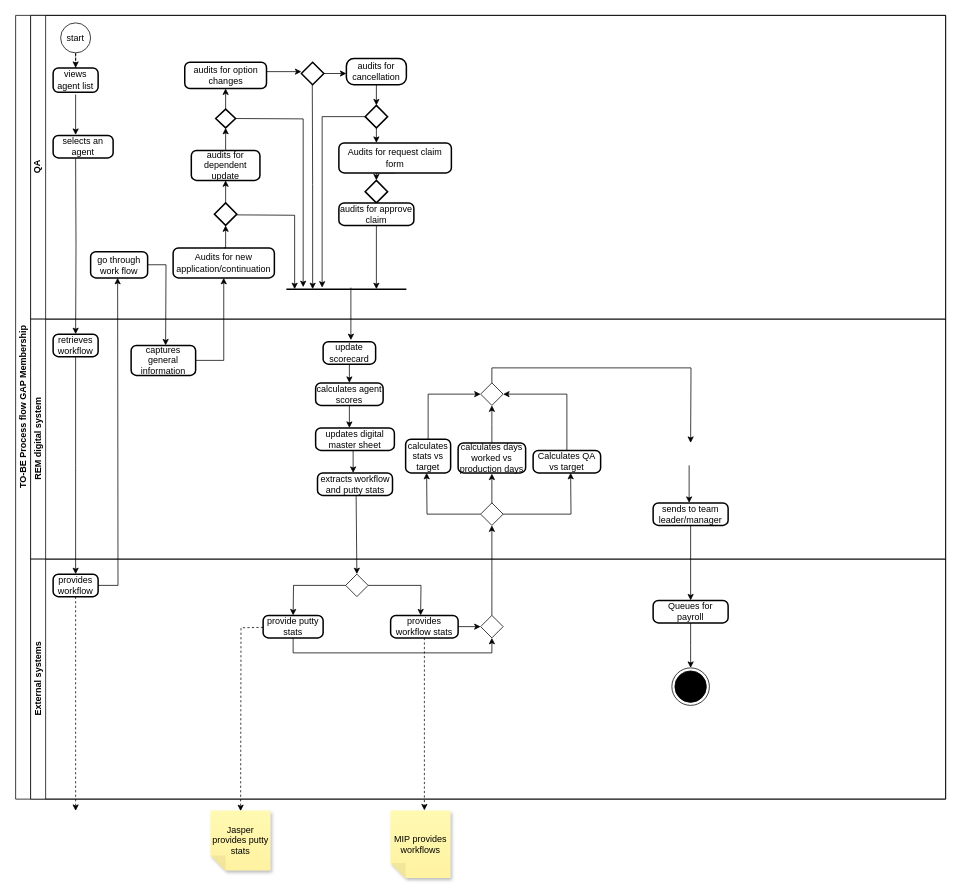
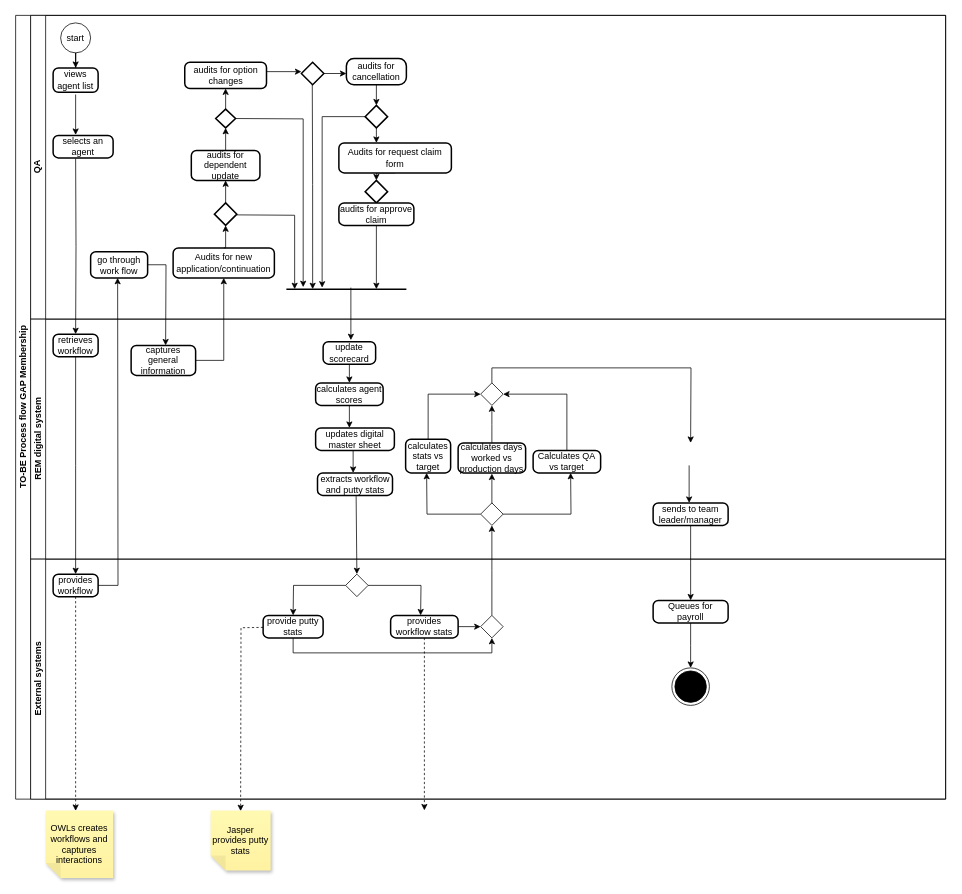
  <mxCell id="0" />
  <mxCell id="1" parent="0" />
  <mxCell id="2" value="TO-BE Process flow GAP Membership" style="swimlane;html=1;childLayout=stackLayout;resizeParent=1;resizeParentMax=0;horizontal=0;startSize=20;horizontalStack=0;" parent="1" vertex="1"><mxGeometry x="20" y="20" width="1240" height="1045" as="geometry" /></mxCell>
  <mxCell id="3" value="QA" style="swimlane;html=1;startSize=20;horizontal=0;" parent="2" vertex="1"><mxGeometry x="20" width="1220" height="405" as="geometry" /></mxCell>
  <mxCell id="4" style="edgeStyle=orthogonalEdgeStyle;rounded=0;orthogonalLoop=1;jettySize=auto;html=1;exitX=0.5;exitY=1;exitDx=0;exitDy=0;" edge="1" parent="3" source="7"><mxGeometry relative="1" as="geometry"><mxPoint x="60" y="70" as="targetPoint" /></mxGeometry></mxCell>
  <mxCell id="5" value="start" style="ellipse;whiteSpace=wrap;html=1;" parent="3" vertex="1"><mxGeometry x="40" y="10" width="40" height="40" as="geometry" /></mxCell>
- <mxCell id="6" value="" style="edgeStyle=orthogonalEdgeStyle;rounded=0;orthogonalLoop=1;jettySize=auto;html=1;exitX=0.5;exitY=1;exitDx=0;exitDy=0;dashed=1;" edge="1" parent="3" source="5" target="7"><mxGeometry relative="1" as="geometry"><mxPoint x="140" y="190" as="targetPoint" /><mxPoint x="140" y="170" as="sourcePoint" /></mxGeometry></mxCell>
+ <mxCell id="6" value="" style="edgeStyle=orthogonalEdgeStyle;rounded=0;orthogonalLoop=1;jettySize=auto;html=1;exitX=0.5;exitY=1;exitDx=0;exitDy=0;" edge="1" parent="3" source="5" target="7"><mxGeometry relative="1" as="geometry"><mxPoint x="140" y="190" as="targetPoint" /><mxPoint x="140" y="170" as="sourcePoint" /></mxGeometry></mxCell>
  <mxCell id="7" value="views agent list" style="rounded=1;whiteSpace=wrap;html=1;absoluteArcSize=1;arcSize=14;strokeWidth=2;" vertex="1" parent="3"><mxGeometry x="30" y="70" width="60" height="32.5" as="geometry" /></mxCell>
  <mxCell id="8" style="edgeStyle=orthogonalEdgeStyle;rounded=0;orthogonalLoop=1;jettySize=auto;html=1;exitX=1;exitY=0.5;exitDx=0;exitDy=0;" edge="1" parent="3"><mxGeometry relative="1" as="geometry"><mxPoint x="361" y="75" as="targetPoint" /><mxPoint x="310" y="75" as="sourcePoint" /></mxGeometry></mxCell>
  <mxCell id="9" style="edgeStyle=orthogonalEdgeStyle;rounded=0;orthogonalLoop=1;jettySize=auto;html=1;exitX=0.5;exitY=1;exitDx=0;exitDy=0;" edge="1" parent="3" source="10"><mxGeometry relative="1" as="geometry"><mxPoint x="461" y="120" as="targetPoint" /></mxGeometry></mxCell>
  <mxCell id="10" value="audits for cancellation" style="rounded=1;whiteSpace=wrap;html=1;absoluteArcSize=1;arcSize=20;strokeWidth=2;" vertex="1" parent="3"><mxGeometry x="421" y="57.5" width="80" height="35" as="geometry" /></mxCell>
  <mxCell id="11" style="edgeStyle=orthogonalEdgeStyle;rounded=0;orthogonalLoop=1;jettySize=auto;html=1;entryX=0.75;entryY=0.5;entryDx=0;entryDy=0;entryPerimeter=0;" edge="1" parent="3" source="36" target="33"><mxGeometry relative="1" as="geometry"><mxPoint x="461" y="360" as="targetPoint" /><mxPoint x="461" y="280" as="sourcePoint" /></mxGeometry></mxCell>
  <mxCell id="12" style="edgeStyle=orthogonalEdgeStyle;rounded=0;orthogonalLoop=1;jettySize=auto;html=1;exitX=0.5;exitY=1;exitDx=0;exitDy=0;" edge="1" parent="3" source="13"><mxGeometry relative="1" as="geometry"><mxPoint x="461" y="220" as="targetPoint" /></mxGeometry></mxCell>
  <mxCell id="13" value="Audits for request claim form" style="rounded=1;whiteSpace=wrap;html=1;absoluteArcSize=1;arcSize=14;strokeWidth=2;" vertex="1" parent="3"><mxGeometry x="411" y="170" width="150" height="40" as="geometry" /></mxCell>
  <mxCell id="14" style="edgeStyle=orthogonalEdgeStyle;rounded=0;orthogonalLoop=1;jettySize=auto;html=1;exitX=1;exitY=0.5;exitDx=0;exitDy=0;exitPerimeter=0;" edge="1" parent="3" source="16"><mxGeometry relative="1" as="geometry"><mxPoint x="421" y="78" as="targetPoint" /></mxGeometry></mxCell>
  <mxCell id="15" style="edgeStyle=orthogonalEdgeStyle;rounded=0;orthogonalLoop=1;jettySize=auto;html=1;exitX=0.5;exitY=1;exitDx=0;exitDy=0;exitPerimeter=0;entryX=0.219;entryY=1.3;entryDx=0;entryDy=0;entryPerimeter=0;" edge="1" parent="3"><mxGeometry relative="1" as="geometry"><mxPoint x="376.04" y="365" as="targetPoint" /><mxPoint x="375.5" y="84.5" as="sourcePoint" /></mxGeometry></mxCell>
  <mxCell id="16" value="" style="strokeWidth=2;html=1;shape=mxgraph.flowchart.decision;whiteSpace=wrap;" vertex="1" parent="3"><mxGeometry x="361" y="62.5" width="30" height="30" as="geometry" /></mxCell>
  <mxCell id="17" style="edgeStyle=orthogonalEdgeStyle;rounded=0;orthogonalLoop=1;jettySize=auto;html=1;exitX=0.5;exitY=1;exitDx=0;exitDy=0;exitPerimeter=0;" edge="1" parent="3" source="19"><mxGeometry relative="1" as="geometry"><mxPoint x="461" y="170" as="targetPoint" /></mxGeometry></mxCell>
  <mxCell id="18" style="edgeStyle=orthogonalEdgeStyle;rounded=0;orthogonalLoop=1;jettySize=auto;html=1;exitX=0;exitY=0.5;exitDx=0;exitDy=0;exitPerimeter=0;entryX=0.298;entryY=0.3;entryDx=0;entryDy=0;entryPerimeter=0;" edge="1" parent="3" source="19" target="33"><mxGeometry relative="1" as="geometry"><mxPoint x="390" y="360" as="targetPoint" /></mxGeometry></mxCell>
  <mxCell id="19" value="" style="strokeWidth=2;html=1;shape=mxgraph.flowchart.decision;whiteSpace=wrap;" vertex="1" parent="3"><mxGeometry x="446" y="120" width="30" height="30" as="geometry" /></mxCell>
  <mxCell id="20" style="edgeStyle=orthogonalEdgeStyle;rounded=0;orthogonalLoop=1;jettySize=auto;html=1;exitX=1;exitY=0.5;exitDx=0;exitDy=0;" edge="1" parent="3" source="21"><mxGeometry relative="1" as="geometry"><mxPoint x="180" y="440" as="targetPoint" /></mxGeometry></mxCell>
  <mxCell id="21" value="go through work flow" style="rounded=1;whiteSpace=wrap;html=1;absoluteArcSize=1;arcSize=14;strokeWidth=2;" vertex="1" parent="3"><mxGeometry x="80" y="315" width="76" height="35" as="geometry" /></mxCell>
  <mxCell id="22" value="Audits for new application/continuation" style="rounded=1;whiteSpace=wrap;html=1;absoluteArcSize=1;arcSize=14;strokeWidth=2;" vertex="1" parent="3"><mxGeometry x="190" y="310" width="135" height="40" as="geometry" /></mxCell>
  <mxCell id="23" value="audits for dependent update" style="rounded=1;whiteSpace=wrap;html=1;absoluteArcSize=1;arcSize=14;strokeWidth=2;" vertex="1" parent="3"><mxGeometry x="214.25" y="180" width="91.5" height="40" as="geometry" /></mxCell>
  <mxCell id="24" value="audits for option changes" style="rounded=1;whiteSpace=wrap;html=1;absoluteArcSize=1;arcSize=14;strokeWidth=2;" vertex="1" parent="3"><mxGeometry x="205.5" y="62.5" width="109" height="35" as="geometry" /></mxCell>
  <mxCell id="25" style="edgeStyle=orthogonalEdgeStyle;rounded=0;orthogonalLoop=1;jettySize=auto;html=1;exitX=0.5;exitY=0;exitDx=0;exitDy=0;exitPerimeter=0;entryX=0.5;entryY=1;entryDx=0;entryDy=0;" edge="1" parent="3" source="27" target="23"><mxGeometry relative="1" as="geometry" /></mxCell>
  <mxCell id="26" style="edgeStyle=orthogonalEdgeStyle;rounded=0;orthogonalLoop=1;jettySize=auto;html=1;exitX=1;exitY=0.5;exitDx=0;exitDy=0;exitPerimeter=0;entryX=0.069;entryY=0.5;entryDx=0;entryDy=0;entryPerimeter=0;" edge="1" parent="3" target="33"><mxGeometry relative="1" as="geometry"><mxPoint x="348.68" y="359.33" as="targetPoint" /><mxPoint x="275" y="266" as="sourcePoint" /></mxGeometry></mxCell>
  <mxCell id="27" value="" style="strokeWidth=2;html=1;shape=mxgraph.flowchart.decision;whiteSpace=wrap;" vertex="1" parent="3"><mxGeometry x="245" y="250" width="30" height="30" as="geometry" /></mxCell>
  <mxCell id="28" style="edgeStyle=orthogonalEdgeStyle;rounded=0;orthogonalLoop=1;jettySize=auto;html=1;exitX=0.5;exitY=0;exitDx=0;exitDy=0;exitPerimeter=0;entryX=0.5;entryY=1;entryDx=0;entryDy=0;" edge="1" parent="3" source="30" target="24"><mxGeometry relative="1" as="geometry" /></mxCell>
  <mxCell id="29" style="edgeStyle=orthogonalEdgeStyle;rounded=0;orthogonalLoop=1;jettySize=auto;html=1;exitX=1;exitY=0.5;exitDx=0;exitDy=0;exitPerimeter=0;entryX=0.14;entryY=0.233;entryDx=0;entryDy=0;entryPerimeter=0;" edge="1" parent="3" target="33"><mxGeometry relative="1" as="geometry"><mxPoint x="364" y="360" as="targetPoint" /><mxPoint x="267.25" y="137.5" as="sourcePoint" /></mxGeometry></mxCell>
  <mxCell id="30" value="" style="strokeWidth=2;html=1;shape=mxgraph.flowchart.decision;whiteSpace=wrap;" vertex="1" parent="3"><mxGeometry x="246.75" y="125" width="26.5" height="25" as="geometry" /></mxCell>
  <mxCell id="31" style="edgeStyle=orthogonalEdgeStyle;rounded=0;orthogonalLoop=1;jettySize=auto;html=1;exitX=0.5;exitY=0;exitDx=0;exitDy=0;entryX=0.5;entryY=1;entryDx=0;entryDy=0;entryPerimeter=0;" edge="1" parent="3" source="23" target="30"><mxGeometry relative="1" as="geometry" /></mxCell>
  <mxCell id="32" style="edgeStyle=orthogonalEdgeStyle;rounded=0;orthogonalLoop=1;jettySize=auto;html=1;exitX=0.5;exitY=0;exitDx=0;exitDy=0;entryX=0.5;entryY=1;entryDx=0;entryDy=0;entryPerimeter=0;" edge="1" parent="3" source="22" target="27"><mxGeometry relative="1" as="geometry" /></mxCell>
  <mxCell id="33" value="" style="line;strokeWidth=2;html=1;" vertex="1" parent="3"><mxGeometry x="341" y="360" width="160" height="10" as="geometry" /></mxCell>
  <mxCell id="34" value="" style="endArrow=classic;html=1;rounded=0;" edge="1" parent="3"><mxGeometry width="50" height="50" relative="1" as="geometry"><mxPoint x="427" y="363" as="sourcePoint" /><mxPoint x="427" y="433" as="targetPoint" /></mxGeometry></mxCell>
  <mxCell id="35" value="" style="strokeWidth=2;html=1;shape=mxgraph.flowchart.decision;whiteSpace=wrap;" vertex="1" parent="3"><mxGeometry x="446" y="220" width="30" height="30" as="geometry" /></mxCell>
  <mxCell id="36" value="audits for approve claim" style="rounded=1;whiteSpace=wrap;html=1;absoluteArcSize=1;arcSize=14;strokeWidth=2;" parent="3" vertex="1"><mxGeometry x="411" y="250" width="100" height="30" as="geometry" /></mxCell>
  <mxCell id="37" value="selects an agent" style="rounded=1;whiteSpace=wrap;html=1;absoluteArcSize=1;arcSize=14;strokeWidth=2;" vertex="1" parent="3"><mxGeometry x="30" y="160" width="80" height="30" as="geometry" /></mxCell>
  <mxCell id="38" style="edgeStyle=orthogonalEdgeStyle;rounded=0;orthogonalLoop=1;jettySize=auto;html=1;exitX=0.5;exitY=1;exitDx=0;exitDy=0;entryX=0.375;entryY=-0.122;entryDx=0;entryDy=0;entryPerimeter=0;" edge="1" parent="3"><mxGeometry relative="1" as="geometry"><mxPoint x="60" y="105.5" as="sourcePoint" /><mxPoint x="60" y="159.34" as="targetPoint" /><Array as="points"><mxPoint x="60" y="153" /><mxPoint x="60" y="153" /></Array></mxGeometry></mxCell>
  <mxCell id="39" value="REM digital system" style="swimlane;html=1;startSize=20;horizontal=0;" parent="2" vertex="1"><mxGeometry x="20" y="405" width="1220" height="320" as="geometry" /></mxCell>
  <mxCell id="40" style="edgeStyle=orthogonalEdgeStyle;rounded=0;orthogonalLoop=1;jettySize=auto;html=1;exitX=0.5;exitY=1;exitDx=0;exitDy=0;" edge="1" parent="39" source="41"><mxGeometry relative="1" as="geometry"><mxPoint x="60" y="340" as="targetPoint" /></mxGeometry></mxCell>
  <mxCell id="41" value="retrieves workflow" style="rounded=1;whiteSpace=wrap;html=1;absoluteArcSize=1;arcSize=14;strokeWidth=2;" parent="39" vertex="1"><mxGeometry x="30" y="20" width="60" height="30" as="geometry" /></mxCell>
  <mxCell id="42" value="captures general information" style="rounded=1;whiteSpace=wrap;html=1;absoluteArcSize=1;arcSize=14;strokeWidth=2;" vertex="1" parent="39"><mxGeometry x="134" y="35" width="86" height="40" as="geometry" /></mxCell>
  <mxCell id="43" style="edgeStyle=orthogonalEdgeStyle;rounded=0;orthogonalLoop=1;jettySize=auto;html=1;exitX=0.5;exitY=1;exitDx=0;exitDy=0;" edge="1" parent="39" source="44"><mxGeometry relative="1" as="geometry"><mxPoint x="425" y="85" as="targetPoint" /></mxGeometry></mxCell>
  <mxCell id="44" value="update scorecard" style="rounded=1;whiteSpace=wrap;html=1;absoluteArcSize=1;arcSize=14;strokeWidth=2;" parent="39" vertex="1"><mxGeometry x="390" y="30" width="70" height="30" as="geometry" /></mxCell>
  <mxCell id="45" style="edgeStyle=orthogonalEdgeStyle;rounded=0;orthogonalLoop=1;jettySize=auto;html=1;exitX=0.5;exitY=1;exitDx=0;exitDy=0;" edge="1" parent="39" source="46"><mxGeometry relative="1" as="geometry"><mxPoint x="425" y="145" as="targetPoint" /></mxGeometry></mxCell>
  <mxCell id="46" value="calculates agent scores" style="rounded=1;whiteSpace=wrap;html=1;absoluteArcSize=1;arcSize=14;strokeWidth=2;" parent="39" vertex="1"><mxGeometry x="380" y="85" width="90" height="30" as="geometry" /></mxCell>
  <mxCell id="47" style="edgeStyle=orthogonalEdgeStyle;rounded=0;orthogonalLoop=1;jettySize=auto;html=1;exitX=0.5;exitY=1;exitDx=0;exitDy=0;" edge="1" parent="39" source="48"><mxGeometry relative="1" as="geometry"><mxPoint x="430" y="205" as="targetPoint" /></mxGeometry></mxCell>
  <mxCell id="48" value="updates digital master sheet" style="rounded=1;whiteSpace=wrap;html=1;absoluteArcSize=1;arcSize=14;strokeWidth=2;" parent="39" vertex="1"><mxGeometry x="380" y="145" width="105" height="30" as="geometry" /></mxCell>
  <mxCell id="49" value="extracts workflow and putty stats" style="rounded=1;whiteSpace=wrap;html=1;absoluteArcSize=1;arcSize=14;strokeWidth=2;" parent="39" vertex="1"><mxGeometry x="382.5" y="205" width="100" height="30" as="geometry" /></mxCell>
  <mxCell id="50" style="edgeStyle=orthogonalEdgeStyle;rounded=0;orthogonalLoop=1;jettySize=auto;html=1;exitX=0.5;exitY=0;exitDx=0;exitDy=0;entryX=1;entryY=0.5;entryDx=0;entryDy=0;" edge="1" parent="39" source="51" target="60"><mxGeometry relative="1" as="geometry" /></mxCell>
  <mxCell id="51" value="Calculates QA vs target" style="rounded=1;whiteSpace=wrap;html=1;absoluteArcSize=1;arcSize=14;strokeWidth=2;" parent="39" vertex="1"><mxGeometry x="670" y="175" width="90" height="30" as="geometry" /></mxCell>
  <mxCell id="52" style="edgeStyle=orthogonalEdgeStyle;rounded=0;orthogonalLoop=1;jettySize=auto;html=1;exitX=0.5;exitY=0;exitDx=0;exitDy=0;" edge="1" parent="39" source="53"><mxGeometry relative="1" as="geometry"><mxPoint x="615" y="115" as="targetPoint" /></mxGeometry></mxCell>
  <mxCell id="53" value="calculates days worked vs production days" style="rounded=1;whiteSpace=wrap;html=1;absoluteArcSize=1;arcSize=14;strokeWidth=2;" parent="39" vertex="1"><mxGeometry x="570" y="165" width="90" height="40" as="geometry" /></mxCell>
  <mxCell id="54" style="edgeStyle=orthogonalEdgeStyle;rounded=0;orthogonalLoop=1;jettySize=auto;html=1;exitX=0;exitY=0.5;exitDx=0;exitDy=0;" edge="1" parent="39" source="58"><mxGeometry width="620" height="205" relative="1" as="geometry"><mxPoint x="528" y="205" as="targetPoint" /><mxPoint x="581" y="260" as="sourcePoint" /></mxGeometry></mxCell>
  <mxCell id="55" value="calculates stats vs target" style="rounded=1;whiteSpace=wrap;html=1;absoluteArcSize=1;arcSize=14;strokeWidth=2;" parent="54" vertex="1"><mxGeometry x="500" y="160" width="60" height="45" as="geometry" /></mxCell>
  <mxCell id="56" style="edgeStyle=orthogonalEdgeStyle;rounded=0;orthogonalLoop=1;jettySize=auto;html=1;exitX=0.5;exitY=0;exitDx=0;exitDy=0;" edge="1" parent="39"><mxGeometry relative="1" as="geometry"><mxPoint x="615" y="206" as="targetPoint" /><mxPoint x="615" y="256" as="sourcePoint" /></mxGeometry></mxCell>
  <mxCell id="57" style="edgeStyle=orthogonalEdgeStyle;rounded=0;orthogonalLoop=1;jettySize=auto;html=1;exitX=1;exitY=0.5;exitDx=0;exitDy=0;" edge="1" parent="39" source="58"><mxGeometry relative="1" as="geometry"><mxPoint x="720" y="205" as="targetPoint" /></mxGeometry></mxCell>
  <mxCell id="58" value="" style="rhombus;whiteSpace=wrap;html=1;" vertex="1" parent="39"><mxGeometry x="600" y="245" width="30" height="30" as="geometry" /></mxCell>
  <mxCell id="59" style="edgeStyle=orthogonalEdgeStyle;rounded=0;orthogonalLoop=1;jettySize=auto;html=1;exitX=0.5;exitY=0;exitDx=0;exitDy=0;" edge="1" parent="39" source="60"><mxGeometry relative="1" as="geometry"><mxPoint x="880" y="165" as="targetPoint" /></mxGeometry></mxCell>
  <mxCell id="60" value="" style="rhombus;whiteSpace=wrap;html=1;" vertex="1" parent="39"><mxGeometry x="600" y="85" width="30" height="30" as="geometry" /></mxCell>
  <mxCell id="61" style="edgeStyle=orthogonalEdgeStyle;rounded=0;orthogonalLoop=1;jettySize=auto;html=1;exitX=0.5;exitY=0;exitDx=0;exitDy=0;entryX=0;entryY=0.5;entryDx=0;entryDy=0;" edge="1" parent="39" source="55" target="60"><mxGeometry relative="1" as="geometry" /></mxCell>
  <mxCell id="62" style="edgeStyle=orthogonalEdgeStyle;rounded=0;orthogonalLoop=1;jettySize=auto;html=1;exitX=0.5;exitY=1;exitDx=0;exitDy=0;" edge="1" parent="39"><mxGeometry relative="1" as="geometry"><mxPoint x="878" y="245" as="targetPoint" /><mxPoint x="878" y="195" as="sourcePoint" /></mxGeometry></mxCell>
  <mxCell id="63" style="edgeStyle=orthogonalEdgeStyle;rounded=0;orthogonalLoop=1;jettySize=auto;html=1;exitX=0.5;exitY=1;exitDx=0;exitDy=0;" edge="1" parent="39" source="64"><mxGeometry relative="1" as="geometry"><mxPoint x="880" y="375" as="targetPoint" /></mxGeometry></mxCell>
  <mxCell id="64" value="sends to team leader/manager" style="rounded=1;whiteSpace=wrap;html=1;absoluteArcSize=1;arcSize=14;strokeWidth=2;" parent="39" vertex="1"><mxGeometry x="830" y="245" width="100" height="30" as="geometry" /></mxCell>
  <mxCell id="65" value="External systems" style="swimlane;html=1;startSize=20;horizontal=0;" parent="2" vertex="1"><mxGeometry x="20" y="725" width="1220" height="320" as="geometry" /></mxCell>
  <mxCell id="66" style="edgeStyle=orthogonalEdgeStyle;rounded=0;orthogonalLoop=1;jettySize=auto;html=1;exitX=0.5;exitY=1;exitDx=0;exitDy=0;dashed=1;" edge="1" parent="65" source="67"><mxGeometry relative="1" as="geometry"><mxPoint x="60" y="335.667" as="targetPoint" /></mxGeometry></mxCell>
  <mxCell id="67" value="provides workflow" style="rounded=1;whiteSpace=wrap;html=1;absoluteArcSize=1;arcSize=14;strokeWidth=2;" vertex="1" parent="65"><mxGeometry x="30" y="20" width="60" height="30" as="geometry" /></mxCell>
  <mxCell id="68" style="edgeStyle=orthogonalEdgeStyle;rounded=0;orthogonalLoop=1;jettySize=auto;html=1;exitX=1;exitY=0.5;exitDx=0;exitDy=0;" edge="1" parent="65" source="70"><mxGeometry relative="1" as="geometry"><mxPoint x="600" y="90" as="targetPoint" /></mxGeometry></mxCell>
  <mxCell id="69" style="edgeStyle=orthogonalEdgeStyle;rounded=0;orthogonalLoop=1;jettySize=auto;html=1;exitX=0.5;exitY=1;exitDx=0;exitDy=0;dashed=1;" edge="1" parent="65" source="70"><mxGeometry relative="1" as="geometry"><mxPoint x="525" y="335" as="targetPoint" /></mxGeometry></mxCell>
  <mxCell id="70" value="provides workflow stats" style="rounded=1;whiteSpace=wrap;html=1;absoluteArcSize=1;arcSize=14;strokeWidth=2;" parent="65" vertex="1"><mxGeometry x="480" y="75" width="90" height="30" as="geometry" /></mxCell>
  <mxCell id="71" style="edgeStyle=orthogonalEdgeStyle;rounded=0;orthogonalLoop=1;jettySize=auto;html=1;exitX=0.5;exitY=1;exitDx=0;exitDy=0;entryX=0.5;entryY=1;entryDx=0;entryDy=0;" edge="1" parent="65" source="73" target="79"><mxGeometry relative="1" as="geometry" /></mxCell>
  <mxCell id="72" style="edgeStyle=orthogonalEdgeStyle;rounded=0;orthogonalLoop=1;jettySize=auto;html=1;exitX=0;exitY=0.5;exitDx=0;exitDy=0;dashed=1;" edge="1" parent="65"><mxGeometry relative="1" as="geometry"><mxPoint x="280" y="336" as="targetPoint" /><mxPoint x="310" y="91" as="sourcePoint" /></mxGeometry></mxCell>
  <mxCell id="73" value="provide putty stats" style="rounded=1;whiteSpace=wrap;html=1;absoluteArcSize=1;arcSize=14;strokeWidth=2;" parent="65" vertex="1"><mxGeometry x="310" y="75" width="80" height="30" as="geometry" /></mxCell>
  <mxCell id="74" value="" style="endArrow=classic;html=1;rounded=0;entryX=0.5;entryY=0;entryDx=0;entryDy=0;" edge="1" parent="65" target="77"><mxGeometry width="50" height="50" relative="1" as="geometry"><mxPoint x="434" y="-84" as="sourcePoint" /><mxPoint x="434" y="16" as="targetPoint" /></mxGeometry></mxCell>
  <mxCell id="75" style="edgeStyle=orthogonalEdgeStyle;rounded=0;orthogonalLoop=1;jettySize=auto;html=1;exitX=0;exitY=0.5;exitDx=0;exitDy=0;" edge="1" parent="65" source="77"><mxGeometry relative="1" as="geometry"><mxPoint x="350" y="75" as="targetPoint" /></mxGeometry></mxCell>
  <mxCell id="76" style="edgeStyle=orthogonalEdgeStyle;rounded=0;orthogonalLoop=1;jettySize=auto;html=1;exitX=1;exitY=0.5;exitDx=0;exitDy=0;" edge="1" parent="65" source="77"><mxGeometry relative="1" as="geometry"><mxPoint x="520" y="75" as="targetPoint" /></mxGeometry></mxCell>
  <mxCell id="77" value="" style="rhombus;whiteSpace=wrap;html=1;" vertex="1" parent="65"><mxGeometry x="420" y="20" width="30" height="30" as="geometry" /></mxCell>
  <mxCell id="78" style="edgeStyle=orthogonalEdgeStyle;rounded=0;orthogonalLoop=1;jettySize=auto;html=1;exitX=0.5;exitY=0;exitDx=0;exitDy=0;" edge="1" parent="65" source="79"><mxGeometry relative="1" as="geometry"><mxPoint x="615" y="-45" as="targetPoint" /></mxGeometry></mxCell>
  <mxCell id="79" value="" style="rhombus;whiteSpace=wrap;html=1;" vertex="1" parent="65"><mxGeometry x="600" y="75" width="30" height="30" as="geometry" /></mxCell>
  <mxCell id="80" style="edgeStyle=orthogonalEdgeStyle;rounded=0;orthogonalLoop=1;jettySize=auto;html=1;exitX=0.5;exitY=1;exitDx=0;exitDy=0;" edge="1" parent="65" source="81"><mxGeometry relative="1" as="geometry"><mxPoint x="880" y="145" as="targetPoint" /></mxGeometry></mxCell>
  <mxCell id="81" value="Queues for payroll" style="rounded=1;whiteSpace=wrap;html=1;absoluteArcSize=1;arcSize=14;strokeWidth=2;" parent="65" vertex="1"><mxGeometry x="830" y="55" width="100" height="30" as="geometry" /></mxCell>
  <mxCell id="82" value="" style="ellipse;html=1;shape=endState;fillColor=strokeColor;" parent="65" vertex="1"><mxGeometry x="855" y="145" width="50" height="50" as="geometry" /></mxCell>
  <mxCell id="83" style="edgeStyle=orthogonalEdgeStyle;rounded=0;orthogonalLoop=1;jettySize=auto;html=1;entryX=0.5;entryY=0;entryDx=0;entryDy=0;" edge="1" parent="2" target="41"><mxGeometry relative="1" as="geometry"><mxPoint x="80" y="406" as="targetPoint" /><mxPoint x="80" y="191" as="sourcePoint" /></mxGeometry></mxCell>
  <mxCell id="84" style="edgeStyle=orthogonalEdgeStyle;rounded=0;orthogonalLoop=1;jettySize=auto;html=1;exitX=1;exitY=0.5;exitDx=0;exitDy=0;" edge="1" parent="2" source="67"><mxGeometry relative="1" as="geometry"><mxPoint x="136" y="350" as="targetPoint" /></mxGeometry></mxCell>
  <mxCell id="85" style="edgeStyle=orthogonalEdgeStyle;rounded=0;orthogonalLoop=1;jettySize=auto;html=1;exitX=1;exitY=0.5;exitDx=0;exitDy=0;entryX=0.5;entryY=1;entryDx=0;entryDy=0;" edge="1" parent="2" source="42" target="22"><mxGeometry relative="1" as="geometry" /></mxCell>
+ <mxCell id="86" value="OWLs creates workflows and captures interactions" style="shape=note;whiteSpace=wrap;html=1;backgroundOutline=1;fontColor=#000000;darkOpacity=0.05;fillColor=#FFF9B2;strokeColor=none;fillStyle=solid;direction=west;gradientDirection=north;gradientColor=#FFF2A1;shadow=1;size=20;pointerEvents=1;" parent="1" vertex="1"><mxGeometry x="60" y="1080" width="90" height="90" as="geometry" /></mxCell>
  <mxCell id="87" value="Jasper provides putty stats" style="shape=note;whiteSpace=wrap;html=1;backgroundOutline=1;fontColor=#000000;darkOpacity=0.05;fillColor=#FFF9B2;strokeColor=none;fillStyle=solid;direction=west;gradientDirection=north;gradientColor=#FFF2A1;shadow=1;size=20;pointerEvents=1;" parent="1" vertex="1"><mxGeometry x="280" y="1080" width="80" height="80" as="geometry" /></mxCell>
- <mxCell id="88" value="MIP provides workflows" style="shape=note;whiteSpace=wrap;html=1;backgroundOutline=1;fontColor=#000000;darkOpacity=0.05;fillColor=#FFF9B2;strokeColor=none;fillStyle=solid;direction=west;gradientDirection=north;gradientColor=#FFF2A1;shadow=1;size=20;pointerEvents=1;" parent="1" vertex="1"><mxGeometry x="520" y="1080" width="80" height="90" as="geometry" /></mxCell>
